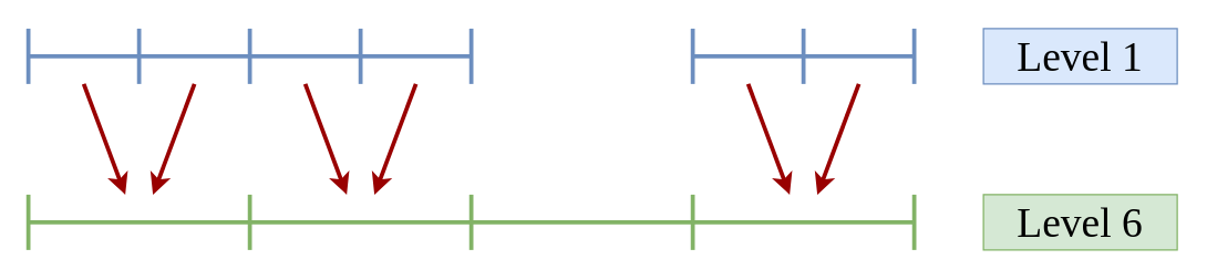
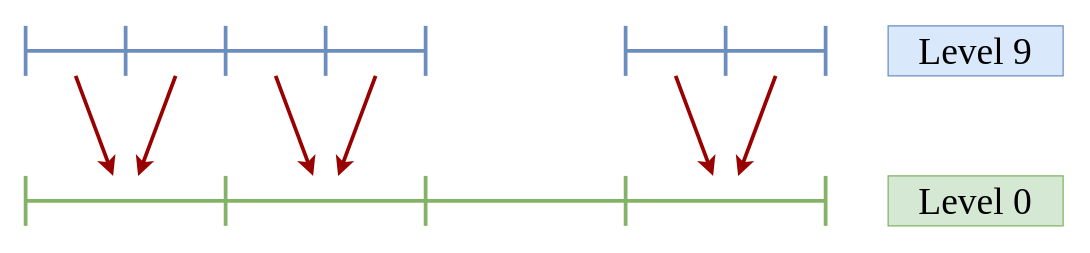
  <mxCell id="0" />
  <mxCell id="1" parent="0" />
  <mxCell id="2" value="" style="endArrow=none;html=1;strokeWidth=3;fillColor=#dae8fc;strokeColor=#6c8ebf;" edge="1" parent="1"><mxGeometry width="50" height="50" relative="1" as="geometry"><mxPoint x="20" y="40" as="sourcePoint" /><mxPoint x="340" y="40" as="targetPoint" /></mxGeometry></mxCell>
  <mxCell id="3" value="" style="endArrow=none;html=1;strokeWidth=3;fillColor=#dae8fc;strokeColor=#6c8ebf;" edge="1" parent="1"><mxGeometry width="50" height="50" relative="1" as="geometry"><mxPoint x="20" y="60" as="sourcePoint" /><mxPoint x="20" y="20" as="targetPoint" /></mxGeometry></mxCell>
  <mxCell id="4" value="" style="endArrow=none;html=1;strokeWidth=3;fillColor=#dae8fc;strokeColor=#6c8ebf;" edge="1" parent="1"><mxGeometry width="50" height="50" relative="1" as="geometry"><mxPoint x="100" y="60" as="sourcePoint" /><mxPoint x="100" y="20" as="targetPoint" /></mxGeometry></mxCell>
  <mxCell id="5" value="" style="endArrow=none;html=1;strokeWidth=3;fillColor=#dae8fc;strokeColor=#6c8ebf;" edge="1" parent="1"><mxGeometry width="50" height="50" relative="1" as="geometry"><mxPoint x="180" y="60" as="sourcePoint" /><mxPoint x="180" y="20" as="targetPoint" /></mxGeometry></mxCell>
  <mxCell id="6" value="" style="endArrow=none;html=1;strokeWidth=3;fillColor=#dae8fc;strokeColor=#6c8ebf;" edge="1" parent="1"><mxGeometry width="50" height="50" relative="1" as="geometry"><mxPoint x="260" y="60" as="sourcePoint" /><mxPoint x="260" y="20" as="targetPoint" /></mxGeometry></mxCell>
  <mxCell id="7" value="" style="endArrow=none;html=1;strokeWidth=3;fillColor=#dae8fc;strokeColor=#6c8ebf;" edge="1" parent="1"><mxGeometry width="50" height="50" relative="1" as="geometry"><mxPoint x="340" y="60" as="sourcePoint" /><mxPoint x="340" y="20" as="targetPoint" /></mxGeometry></mxCell>
  <mxCell id="8" value="" style="endArrow=none;html=1;strokeWidth=3;fillColor=#dae8fc;strokeColor=#6c8ebf;" edge="1" parent="1"><mxGeometry width="50" height="50" relative="1" as="geometry"><mxPoint x="500" y="60" as="sourcePoint" /><mxPoint x="500" y="20" as="targetPoint" /></mxGeometry></mxCell>
  <mxCell id="9" value="" style="endArrow=none;html=1;strokeWidth=3;fillColor=#dae8fc;strokeColor=#6c8ebf;" edge="1" parent="1"><mxGeometry width="50" height="50" relative="1" as="geometry"><mxPoint x="580" y="60" as="sourcePoint" /><mxPoint x="580" y="20" as="targetPoint" /></mxGeometry></mxCell>
  <mxCell id="10" value="" style="endArrow=none;html=1;strokeWidth=3;fillColor=#dae8fc;strokeColor=#6c8ebf;" edge="1" parent="1"><mxGeometry width="50" height="50" relative="1" as="geometry"><mxPoint x="660" y="60" as="sourcePoint" /><mxPoint x="660" y="20" as="targetPoint" /></mxGeometry></mxCell>
  <mxCell id="11" value="" style="endArrow=none;html=1;strokeWidth=3;fillColor=#dae8fc;strokeColor=#6c8ebf;" edge="1" parent="1"><mxGeometry width="50" height="50" relative="1" as="geometry"><mxPoint x="500" y="40" as="sourcePoint" /><mxPoint x="660" y="40" as="targetPoint" /></mxGeometry></mxCell>
  <mxCell id="12" value="" style="endArrow=none;html=1;strokeWidth=3;fillColor=#d5e8d4;strokeColor=#82b366;" edge="1" parent="1"><mxGeometry width="50" height="50" relative="1" as="geometry"><mxPoint x="20" y="160" as="sourcePoint" /><mxPoint x="660" y="160" as="targetPoint" /></mxGeometry></mxCell>
  <mxCell id="13" value="" style="endArrow=none;html=1;strokeWidth=3;fillColor=#d5e8d4;strokeColor=#82b366;" edge="1" parent="1"><mxGeometry width="50" height="50" relative="1" as="geometry"><mxPoint x="20" y="180" as="sourcePoint" /><mxPoint x="20" y="140" as="targetPoint" /></mxGeometry></mxCell>
  <mxCell id="14" value="" style="endArrow=none;html=1;strokeWidth=3;fillColor=#d5e8d4;strokeColor=#82b366;" edge="1" parent="1"><mxGeometry width="50" height="50" relative="1" as="geometry"><mxPoint x="180" y="180" as="sourcePoint" /><mxPoint x="180" y="140" as="targetPoint" /></mxGeometry></mxCell>
  <mxCell id="15" value="" style="endArrow=none;html=1;strokeWidth=3;fillColor=#d5e8d4;strokeColor=#82b366;" edge="1" parent="1"><mxGeometry width="50" height="50" relative="1" as="geometry"><mxPoint x="340" y="180" as="sourcePoint" /><mxPoint x="340" y="140" as="targetPoint" /></mxGeometry></mxCell>
  <mxCell id="16" value="" style="endArrow=none;html=1;strokeWidth=3;fillColor=#d5e8d4;strokeColor=#82b366;" edge="1" parent="1"><mxGeometry width="50" height="50" relative="1" as="geometry"><mxPoint x="500" y="180" as="sourcePoint" /><mxPoint x="500" y="140" as="targetPoint" /></mxGeometry></mxCell>
  <mxCell id="17" value="" style="endArrow=none;html=1;strokeWidth=3;fillColor=#d5e8d4;strokeColor=#82b366;" edge="1" parent="1"><mxGeometry width="50" height="50" relative="1" as="geometry"><mxPoint x="660" y="180" as="sourcePoint" /><mxPoint x="660" y="140" as="targetPoint" /></mxGeometry></mxCell>
- <mxCell id="18" value="Level 6" style="text;html=1;strokeColor=#82b366;fillColor=#d5e8d4;align=center;verticalAlign=middle;whiteSpace=wrap;rounded=0;fontFamily=Spectral;fontSize=30;" vertex="1" parent="1"><mxGeometry x="710" y="140" width="140" height="40" as="geometry" /></mxCell>
- <mxCell id="19" value="Level 1" style="text;html=1;strokeColor=#6c8ebf;fillColor=#dae8fc;align=center;verticalAlign=middle;whiteSpace=wrap;rounded=0;fontFamily=Spectral;fontSize=30;" vertex="1" parent="1"><mxGeometry x="710" y="20" width="140" height="40" as="geometry" /></mxCell>
+ <mxCell id="18" value="Level 0" style="text;html=1;strokeColor=#82b366;fillColor=#d5e8d4;align=center;verticalAlign=middle;whiteSpace=wrap;rounded=0;fontFamily=Spectral;fontSize=30;" vertex="1" parent="1"><mxGeometry x="710" y="140" width="140" height="40" as="geometry" /></mxCell>
+ <mxCell id="19" value="Level 9" style="text;html=1;strokeColor=#6c8ebf;fillColor=#dae8fc;align=center;verticalAlign=middle;whiteSpace=wrap;rounded=0;fontFamily=Spectral;fontSize=30;" vertex="1" parent="1"><mxGeometry x="710" y="20" width="140" height="40" as="geometry" /></mxCell>
  <mxCell id="20" value="projection" parent="0" />
  <mxCell id="21" value="" style="group" vertex="1" connectable="0" parent="20"><mxGeometry x="60" y="60" width="80" height="80" as="geometry" /></mxCell>
  <mxCell id="22" value="" style="endArrow=classic;html=1;strokeWidth=3;fontFamily=Spectral;fontSize=30;strokeColor=#990000;" edge="1" parent="21"><mxGeometry width="50" height="50" relative="1" as="geometry"><mxPoint as="sourcePoint" /><mxPoint x="30" y="80" as="targetPoint" /></mxGeometry></mxCell>
  <mxCell id="23" value="" style="endArrow=classic;html=1;strokeWidth=3;fontFamily=Spectral;fontSize=30;strokeColor=#990000;" edge="1" parent="21"><mxGeometry width="50" height="50" relative="1" as="geometry"><mxPoint x="80" as="sourcePoint" /><mxPoint x="50" y="80" as="targetPoint" /></mxGeometry></mxCell>
  <mxCell id="24" value="" style="group" vertex="1" connectable="0" parent="20"><mxGeometry x="220" y="60" width="80" height="80" as="geometry" /></mxCell>
  <mxCell id="25" value="" style="endArrow=classic;html=1;strokeWidth=3;fontFamily=Spectral;fontSize=30;strokeColor=#990000;" edge="1" parent="24"><mxGeometry width="50" height="50" relative="1" as="geometry"><mxPoint as="sourcePoint" /><mxPoint x="30" y="80" as="targetPoint" /></mxGeometry></mxCell>
  <mxCell id="26" value="" style="endArrow=classic;html=1;strokeWidth=3;fontFamily=Spectral;fontSize=30;strokeColor=#990000;" edge="1" parent="24"><mxGeometry width="50" height="50" relative="1" as="geometry"><mxPoint x="80" as="sourcePoint" /><mxPoint x="50" y="80" as="targetPoint" /></mxGeometry></mxCell>
  <mxCell id="27" value="" style="group" vertex="1" connectable="0" parent="20"><mxGeometry x="540" y="60" width="80" height="80" as="geometry" /></mxCell>
  <mxCell id="28" value="" style="endArrow=classic;html=1;strokeWidth=3;fontFamily=Spectral;fontSize=30;strokeColor=#990000;" edge="1" parent="27"><mxGeometry width="50" height="50" relative="1" as="geometry"><mxPoint as="sourcePoint" /><mxPoint x="30" y="80" as="targetPoint" /></mxGeometry></mxCell>
  <mxCell id="29" value="" style="endArrow=classic;html=1;strokeWidth=3;fontFamily=Spectral;fontSize=30;strokeColor=#990000;" edge="1" parent="27"><mxGeometry width="50" height="50" relative="1" as="geometry"><mxPoint x="80" as="sourcePoint" /><mxPoint x="50" y="80" as="targetPoint" /></mxGeometry></mxCell>
